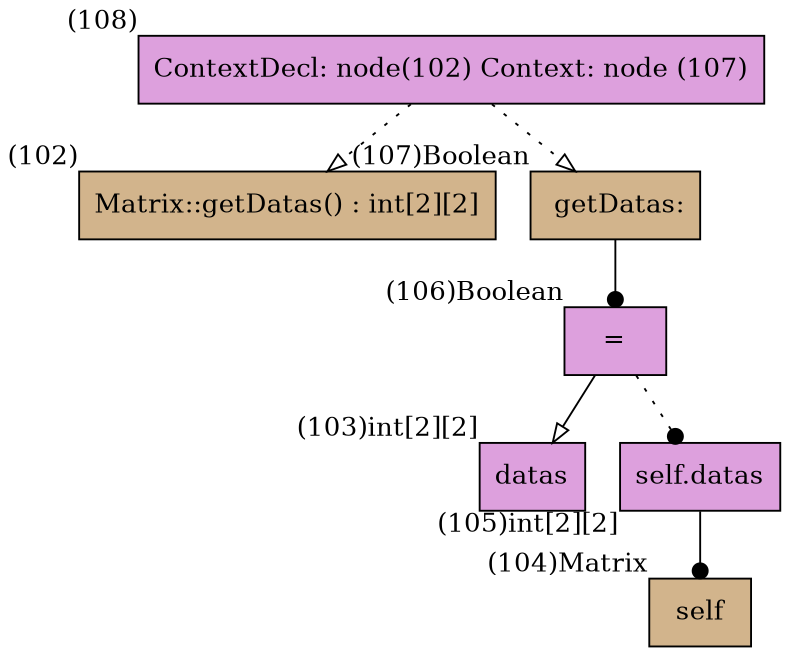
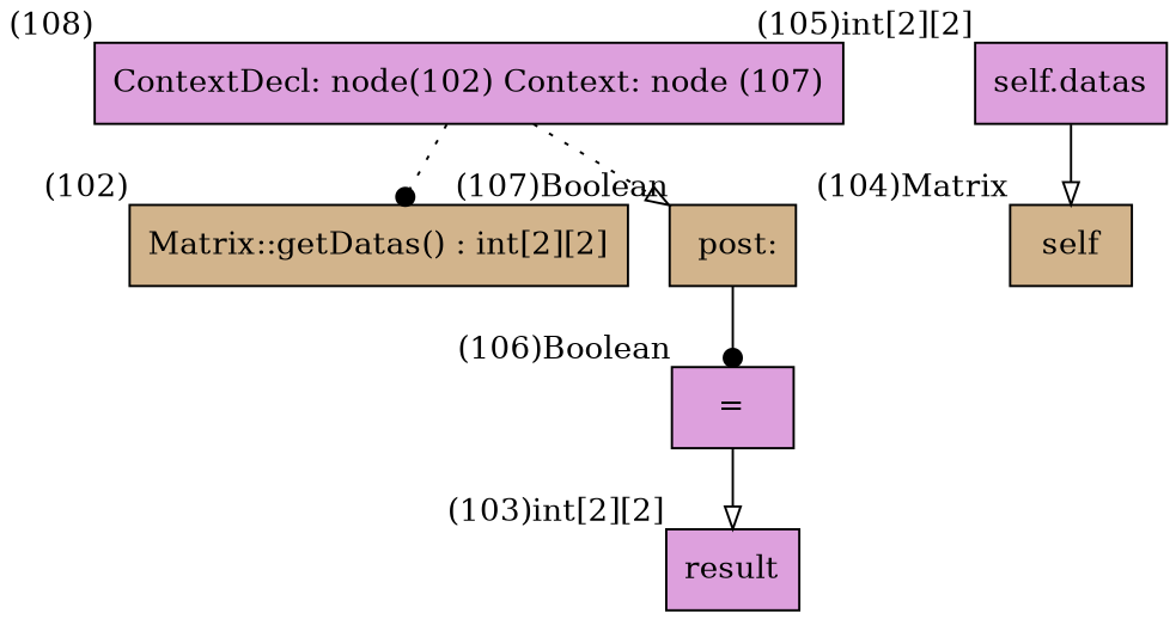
  digraph {
    node [fillcolor=plum shape=box style=filled]
    edge [arrowhead=onormal style=dotted]
    n1 [label="ContextDecl: node(102) Context: node (107)" xlabel="(108)"]
    n2 [fillcolor=tan label="Matrix::getDatas() : int[2][2]" xlabel="(102)"]
-   n3 [fillcolor=tan label=" getDatas:" xlabel="(107)Boolean"]
+   n3 [fillcolor=tan label=" post:" xlabel="(107)Boolean"]
    n4 [label="=" xlabel="(106)Boolean"]
-   n5 [label=datas xlabel="(103)int[2][2]"]
+   n5 [label=result xlabel="(103)int[2][2]"]
    n6 [label="self.datas" xlabel="(105)int[2][2]"]
    n7 [fillcolor=tan label=self xlabel="(104)Matrix"]
-   n1 -> n2
+   n1 -> n2 [arrowhead=dot]
    n1 -> n3
    n3 -> n4 [arrowhead=dot style=solid]
    n4 -> n5 [style=solid]
-   n4 -> n6 [arrowhead=dot]
-   n6 -> n7 [arrowhead=dot style=solid]
+   n6 -> n7 [style=solid]
  }
